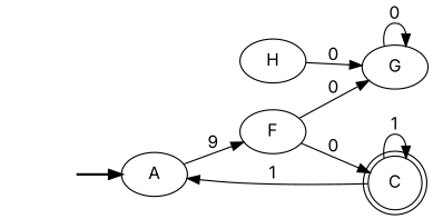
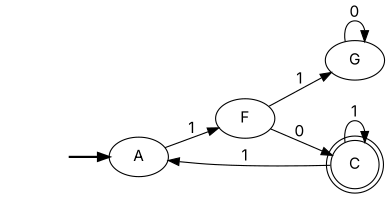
  digraph {
    fontname=Inter
    rankdir=LR
    node [fontname=Inter]
    edge [fontname=Inter]
    fake [style=invisible]
    A [root=true]
    F
    G
-   H
    C [shape=doublecircle]
    fake -> A [style=bold]
-   A -> F [label=9]
-   F -> G [label=0]
+   A -> F [label=1]
+   F -> G [label=1]
    F -> C [label=0]
    G -> G [label=0]
-   H -> G [label=0]
    C -> A [label=1]
    C -> C [label=1]
  }
